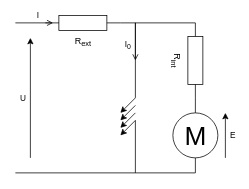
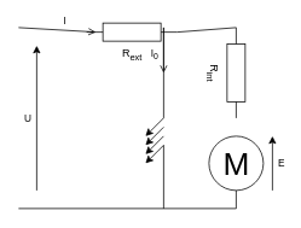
  <mxCell id="0" />
  <mxCell id="1" parent="0" />
- <mxCell id="2" value="R&lt;sub&gt;ext&lt;/sub&gt;" style="pointerEvents=1;verticalLabelPosition=bottom;shadow=0;dashed=0;align=center;html=1;verticalAlign=top;shape=mxgraph.electrical.resistors.resistor_1;" vertex="1" parent="1"><mxGeometry x="60" y="20" width="100" height="20" as="geometry" /></mxCell>
+ <mxCell id="2" value="R&lt;sub&gt;ext&lt;/sub&gt;" style="pointerEvents=1;verticalLabelPosition=bottom;shadow=0;dashed=0;align=center;html=1;verticalAlign=top;shape=mxgraph.electrical.resistors.resistor_1;" vertex="1" parent="1"><mxGeometry x="95" y="25" width="100" height="20" as="geometry" /></mxCell>
  <mxCell id="3" value="M" style="verticalLabelPosition=middle;shadow=0;dashed=0;align=center;html=1;verticalAlign=middle;strokeWidth=1;shape=ellipse;aspect=fixed;fontSize=35;" vertex="1" parent="1"><mxGeometry x="230" y="150" width="60" height="60" as="geometry" /></mxCell>
  <mxCell id="4" value="R&lt;sub&gt;int&lt;/sub&gt;" style="pointerEvents=1;verticalLabelPosition=bottom;shadow=0;dashed=0;align=center;html=1;verticalAlign=top;shape=mxgraph.electrical.resistors.resistor_1;rotation=90;" vertex="1" parent="1"><mxGeometry x="210" y="70" width="100" height="20" as="geometry" /></mxCell>
  <mxCell id="5" value="" style="endArrow=none;html=1;rounded=0;entryX=1;entryY=0.5;entryDx=0;entryDy=0;entryPerimeter=0;" edge="1" parent="1" target="2"><mxGeometry width="50" height="50" relative="1" as="geometry"><mxPoint x="260" y="30" as="sourcePoint" /><mxPoint x="130" y="20" as="targetPoint" /></mxGeometry></mxCell>
  <mxCell id="6" value="" style="endArrow=none;html=1;rounded=0;entryX=0.5;entryY=1;entryDx=0;entryDy=0;" edge="1" parent="1" target="3"><mxGeometry width="50" height="50" relative="1" as="geometry"><mxPoint x="260" y="230" as="sourcePoint" /><mxPoint x="130" y="120" as="targetPoint" /></mxGeometry></mxCell>
- <mxCell id="7" value="" style="endArrow=none;html=1;rounded=0;entryX=1;entryY=0.5;entryDx=0;entryDy=0;entryPerimeter=0;exitX=0.5;exitY=0;exitDx=0;exitDy=0;" edge="1" parent="1" source="3" target="4"><mxGeometry width="50" height="50" relative="1" as="geometry"><mxPoint x="170" y="160" as="sourcePoint" /><mxPoint x="220" y="110" as="targetPoint" /></mxGeometry></mxCell>
  <mxCell id="8" value="" style="endArrow=none;html=1;rounded=0;" edge="1" parent="1"><mxGeometry width="50" height="50" relative="1" as="geometry"><mxPoint x="20" y="230" as="sourcePoint" /><mxPoint x="260" y="230" as="targetPoint" /></mxGeometry></mxCell>
  <mxCell id="9" value="" style="endArrow=none;html=1;rounded=0;" edge="1" parent="1"><mxGeometry width="50" height="50" relative="1" as="geometry"><mxPoint x="180" y="130" as="sourcePoint" /><mxPoint x="180" y="30" as="targetPoint" /></mxGeometry></mxCell>
  <mxCell id="10" value="" style="endArrow=classic;html=1;rounded=0;" edge="1" parent="1"><mxGeometry width="50" height="50" relative="1" as="geometry"><mxPoint x="180" y="140" as="sourcePoint" /><mxPoint x="160" y="160" as="targetPoint" /></mxGeometry></mxCell>
  <mxCell id="11" value="" style="endArrow=classic;html=1;rounded=0;" edge="1" parent="1"><mxGeometry width="50" height="50" relative="1" as="geometry"><mxPoint x="180" y="150" as="sourcePoint" /><mxPoint x="160" y="170" as="targetPoint" /></mxGeometry></mxCell>
  <mxCell id="12" value="" style="endArrow=classic;html=1;rounded=0;" edge="1" parent="1"><mxGeometry width="50" height="50" relative="1" as="geometry"><mxPoint x="180" y="160" as="sourcePoint" /><mxPoint x="160" y="180" as="targetPoint" /></mxGeometry></mxCell>
  <mxCell id="13" value="" style="endArrow=none;html=1;rounded=0;" edge="1" parent="1"><mxGeometry width="50" height="50" relative="1" as="geometry"><mxPoint x="180" y="230" as="sourcePoint" /><mxPoint x="180" y="160" as="targetPoint" /></mxGeometry></mxCell>
  <mxCell id="14" value="" style="endArrow=classic;html=1;rounded=0;" edge="1" parent="1"><mxGeometry width="50" height="50" relative="1" as="geometry"><mxPoint x="180" y="130" as="sourcePoint" /><mxPoint x="160" y="150" as="targetPoint" /></mxGeometry></mxCell>
  <mxCell id="15" value="I&lt;sub&gt;0&lt;/sub&gt;" style="endArrow=open;html=1;rounded=0;endFill=0;" edge="1" parent="1"><mxGeometry x="0.2" y="-10" width="50" height="50" relative="1" as="geometry"><mxPoint x="180" y="30" as="sourcePoint" /><mxPoint x="180" y="80" as="targetPoint" /><mxPoint as="offset" /></mxGeometry></mxCell>
  <mxCell id="16" value="I" style="endArrow=open;html=1;rounded=0;endFill=0;entryX=0.102;entryY=0.5;entryDx=0;entryDy=0;entryPerimeter=0;" edge="1" parent="1" target="2"><mxGeometry x="0.195" y="10" width="50" height="50" relative="1" as="geometry"><mxPoint x="20" y="30" as="sourcePoint" /><mxPoint x="90" y="105" as="targetPoint" /><mxPoint as="offset" /></mxGeometry></mxCell>
  <mxCell id="17" value="E" style="endArrow=classic;html=1;rounded=0;" edge="1" parent="1"><mxGeometry y="-10" width="50" height="50" relative="1" as="geometry"><mxPoint x="300" y="210" as="sourcePoint" /><mxPoint x="300" y="150" as="targetPoint" /><mxPoint as="offset" /></mxGeometry></mxCell>
  <mxCell id="18" value="U" style="endArrow=classic;html=1;rounded=0;" edge="1" parent="1"><mxGeometry y="10" width="50" height="50" relative="1" as="geometry"><mxPoint x="40" y="210" as="sourcePoint" /><mxPoint x="40" y="50" as="targetPoint" /><mxPoint as="offset" /></mxGeometry></mxCell>
